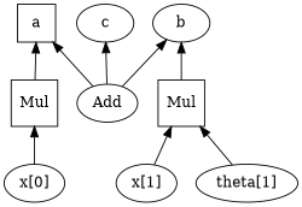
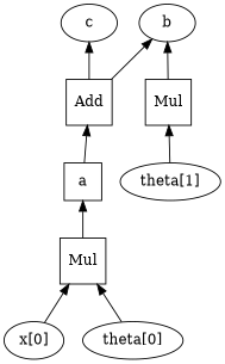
  digraph {
    rankdir=BT
    n1 [label="x[0]"]
    n2 [label=Mul shape=square]
    a [shape=square]
-   n4 [label="x[1]"]
    n5 [label=Mul shape=square]
    b
+   n7 [label="theta[0]"]
    n8 [label="theta[1]"]
-   n9 [label=Add shape=ellipse]
+   n9 [label=Add shape=square]
    c
    n1 -> n2
    n2 -> a
-   n9 -> a
-   n4 -> n5
+   a -> n9
    n5 -> b
+   n7 -> n2
    n8 -> n5
    n9 -> b
    n9 -> c
  }
